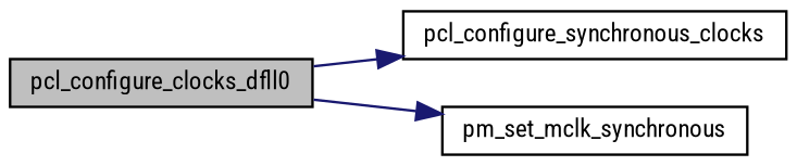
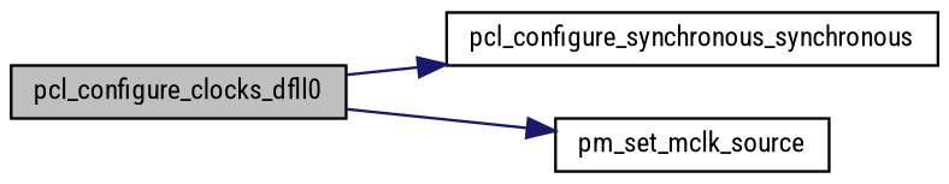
  digraph {
    fontname="Roboto Condensed"
    rankdir=LR
    node [color=black fillcolor=white fontname="Roboto Condensed" fontsize=10 shape=record style=filled]
    edge [color=midnightblue fontname="Roboto Condensed" fontsize=10 labelfontname=FreeSans labelfontsize=10 style=solid]
    n1 [fillcolor=grey75 fontcolor=black height=0.2 label=pcl_configure_clocks_dfll0 width=0.4]
-   n2 [height=0.2 label=pcl_configure_synchronous_clocks width=0.4]
-   n3 [height=0.2 label=pm_set_mclk_synchronous width=0.4]
+   n2 [height=0.2 label=pcl_configure_synchronous_synchronous width=0.4]
+   n3 [height=0.2 label=pm_set_mclk_source width=0.4]
    n1 -> n2
    n1 -> n3
  }
